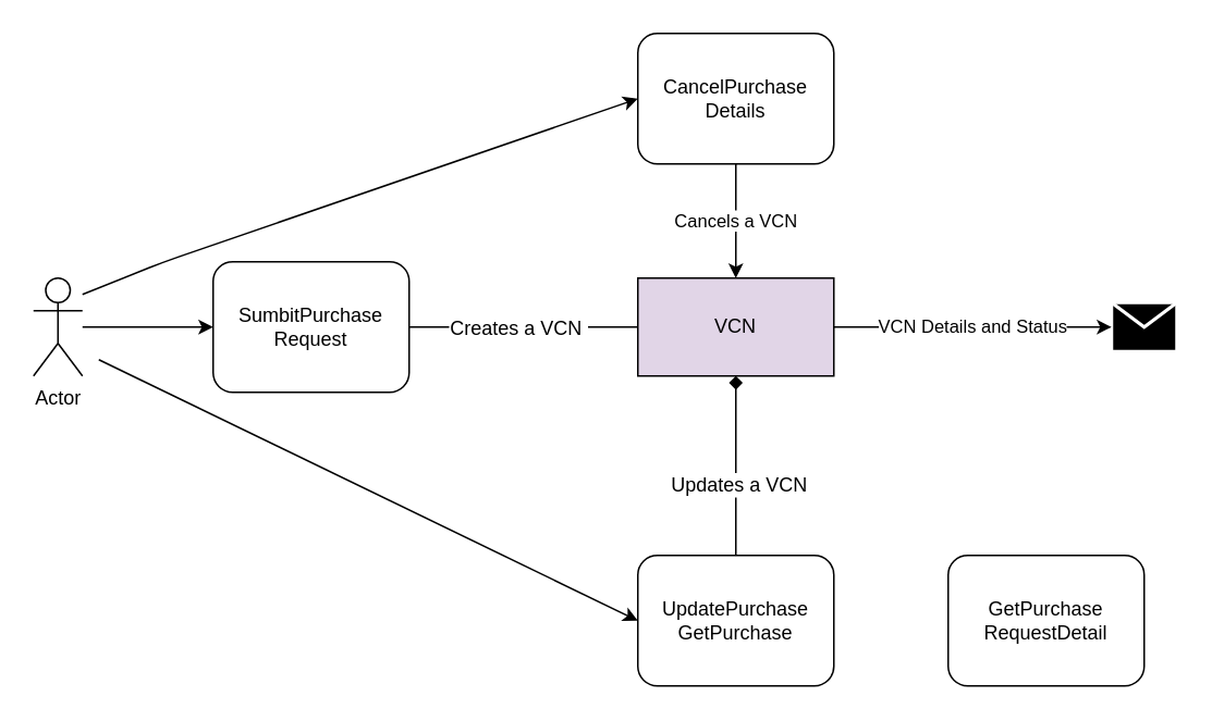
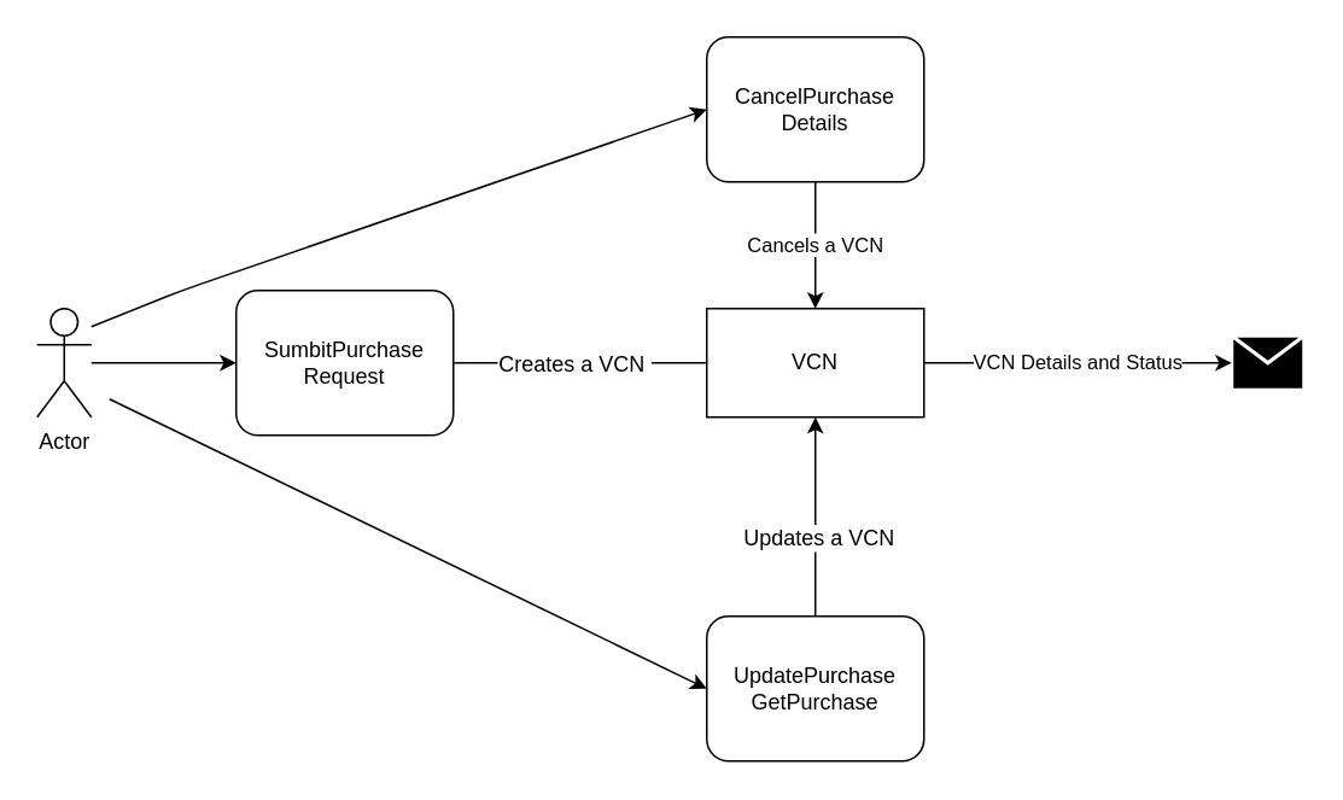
  <mxCell id="0" />
  <mxCell id="1" parent="0" />
  <mxCell id="2" value="" style="edgeStyle=orthogonalEdgeStyle;rounded=0;orthogonalLoop=1;jettySize=auto;html=1;" parent="1" source="3" edge="1"><mxGeometry relative="1" as="geometry"><mxPoint x="130" y="200" as="targetPoint" /></mxGeometry></mxCell>
  <mxCell id="3" value="Actor" style="shape=umlActor;verticalLabelPosition=bottom;labelBackgroundColor=#ffffff;verticalAlign=top;html=1;" parent="1" vertex="1"><mxGeometry x="20" y="170" width="30" height="60" as="geometry" /></mxCell>
  <mxCell id="4" value="" style="edgeStyle=orthogonalEdgeStyle;rounded=0;orthogonalLoop=1;jettySize=auto;html=1;" parent="1" source="6" edge="1"><mxGeometry relative="1" as="geometry"><mxPoint x="420" y="200" as="targetPoint" /><Array as="points"><mxPoint x="290" y="200" /><mxPoint x="290" y="200" /></Array></mxGeometry></mxCell>
  <mxCell id="5" value="Creates a VCN&amp;nbsp;" style="text;html=1;resizable=0;points=[];align=center;verticalAlign=middle;labelBackgroundColor=#ffffff;" parent="4" vertex="1" connectable="0"><mxGeometry x="-0.219" relative="1" as="geometry"><mxPoint as="offset" /></mxGeometry></mxCell>
  <mxCell id="6" value="SumbitPurchase Request" style="shape=ext;rounded=1;html=1;whiteSpace=wrap;" parent="1" vertex="1"><mxGeometry x="130" y="160" width="120" height="80" as="geometry" /></mxCell>
  <mxCell id="7" value="" style="shape=message;whiteSpace=wrap;html=1;outlineConnect=0;fillColor=#000000;strokeColor=#ffffff;strokeWidth=2;" parent="1" vertex="1"><mxGeometry x="680" y="185" width="40" height="30" as="geometry" /></mxCell>
- <mxCell id="8" value="" style="edgeStyle=orthogonalEdgeStyle;rounded=0;orthogonalLoop=1;jettySize=auto;html=1;entryX=0.5;entryY=1;entryDx=0;entryDy=0;endArrow=diamond;" parent="1" source="10" target="15" edge="1"><mxGeometry relative="1" as="geometry"><mxPoint x="480" y="260" as="targetPoint" /></mxGeometry></mxCell>
+ <mxCell id="8" value="" style="edgeStyle=orthogonalEdgeStyle;rounded=0;orthogonalLoop=1;jettySize=auto;html=1;entryX=0.5;entryY=1;entryDx=0;entryDy=0;" parent="1" source="10" target="15" edge="1"><mxGeometry relative="1" as="geometry"><mxPoint x="480" y="260" as="targetPoint" /></mxGeometry></mxCell>
  <mxCell id="9" value="Updates a VCN" style="text;html=1;resizable=0;points=[];align=center;verticalAlign=middle;labelBackgroundColor=#ffffff;" parent="8" vertex="1" connectable="0"><mxGeometry x="-0.2" y="-1" relative="1" as="geometry"><mxPoint as="offset" /></mxGeometry></mxCell>
  <mxCell id="10" value="UpdatePurchase GetPurchase" style="shape=ext;rounded=1;html=1;whiteSpace=wrap;" parent="1" vertex="1"><mxGeometry x="390" y="340" width="120" height="80" as="geometry" /></mxCell>
- <mxCell id="11" value="GetPurchase RequestDetail" style="shape=ext;rounded=1;html=1;whiteSpace=wrap;" parent="1" vertex="1"><mxGeometry x="580" y="340" width="120" height="80" as="geometry" /></mxCell>
  <mxCell id="12" value="Cancels a VCN" style="edgeStyle=orthogonalEdgeStyle;rounded=0;orthogonalLoop=1;jettySize=auto;html=1;" edge="1" parent="1" source="13" target="15"><mxGeometry relative="1" as="geometry"><Array as="points"><mxPoint x="450" y="140" /><mxPoint x="450" y="140" /></Array></mxGeometry></mxCell>
  <mxCell id="13" value="CancelPurchase Details" style="shape=ext;rounded=1;html=1;whiteSpace=wrap;" parent="1" vertex="1"><mxGeometry x="390" y="20" width="120" height="80" as="geometry" /></mxCell>
  <mxCell id="14" value="VCN Details and Status" style="edgeStyle=orthogonalEdgeStyle;rounded=0;orthogonalLoop=1;jettySize=auto;html=1;" parent="1" source="15" target="7" edge="1"><mxGeometry relative="1" as="geometry"><Array as="points"><mxPoint x="580" y="200" /><mxPoint x="580" y="200" /></Array></mxGeometry></mxCell>
- <mxCell id="15" value="VCN" style="rounded=0;whiteSpace=wrap;html=1;fillColor=#e1d5e7;" parent="1" vertex="1"><mxGeometry x="390" y="170" width="120" height="60" as="geometry" /></mxCell>
+ <mxCell id="15" value="VCN" style="rounded=0;whiteSpace=wrap;html=1;" parent="1" vertex="1"><mxGeometry x="390" y="170" width="120" height="60" as="geometry" /></mxCell>
  <mxCell id="16" value="" style="endArrow=classic;html=1;entryX=0;entryY=0.5;entryDx=0;entryDy=0;" edge="1" parent="1" target="13"><mxGeometry width="50" height="50" relative="1" as="geometry"><mxPoint x="50" y="180" as="sourcePoint" /><mxPoint x="70" y="50" as="targetPoint" /><Array as="points"><mxPoint x="100" y="160" /></Array></mxGeometry></mxCell>
  <mxCell id="17" value="" style="endArrow=classic;html=1;entryX=0;entryY=0.5;entryDx=0;entryDy=0;" edge="1" parent="1" target="10"><mxGeometry width="50" height="50" relative="1" as="geometry"><mxPoint x="60" y="220" as="sourcePoint" /><mxPoint x="70" y="440" as="targetPoint" /></mxGeometry></mxCell>
